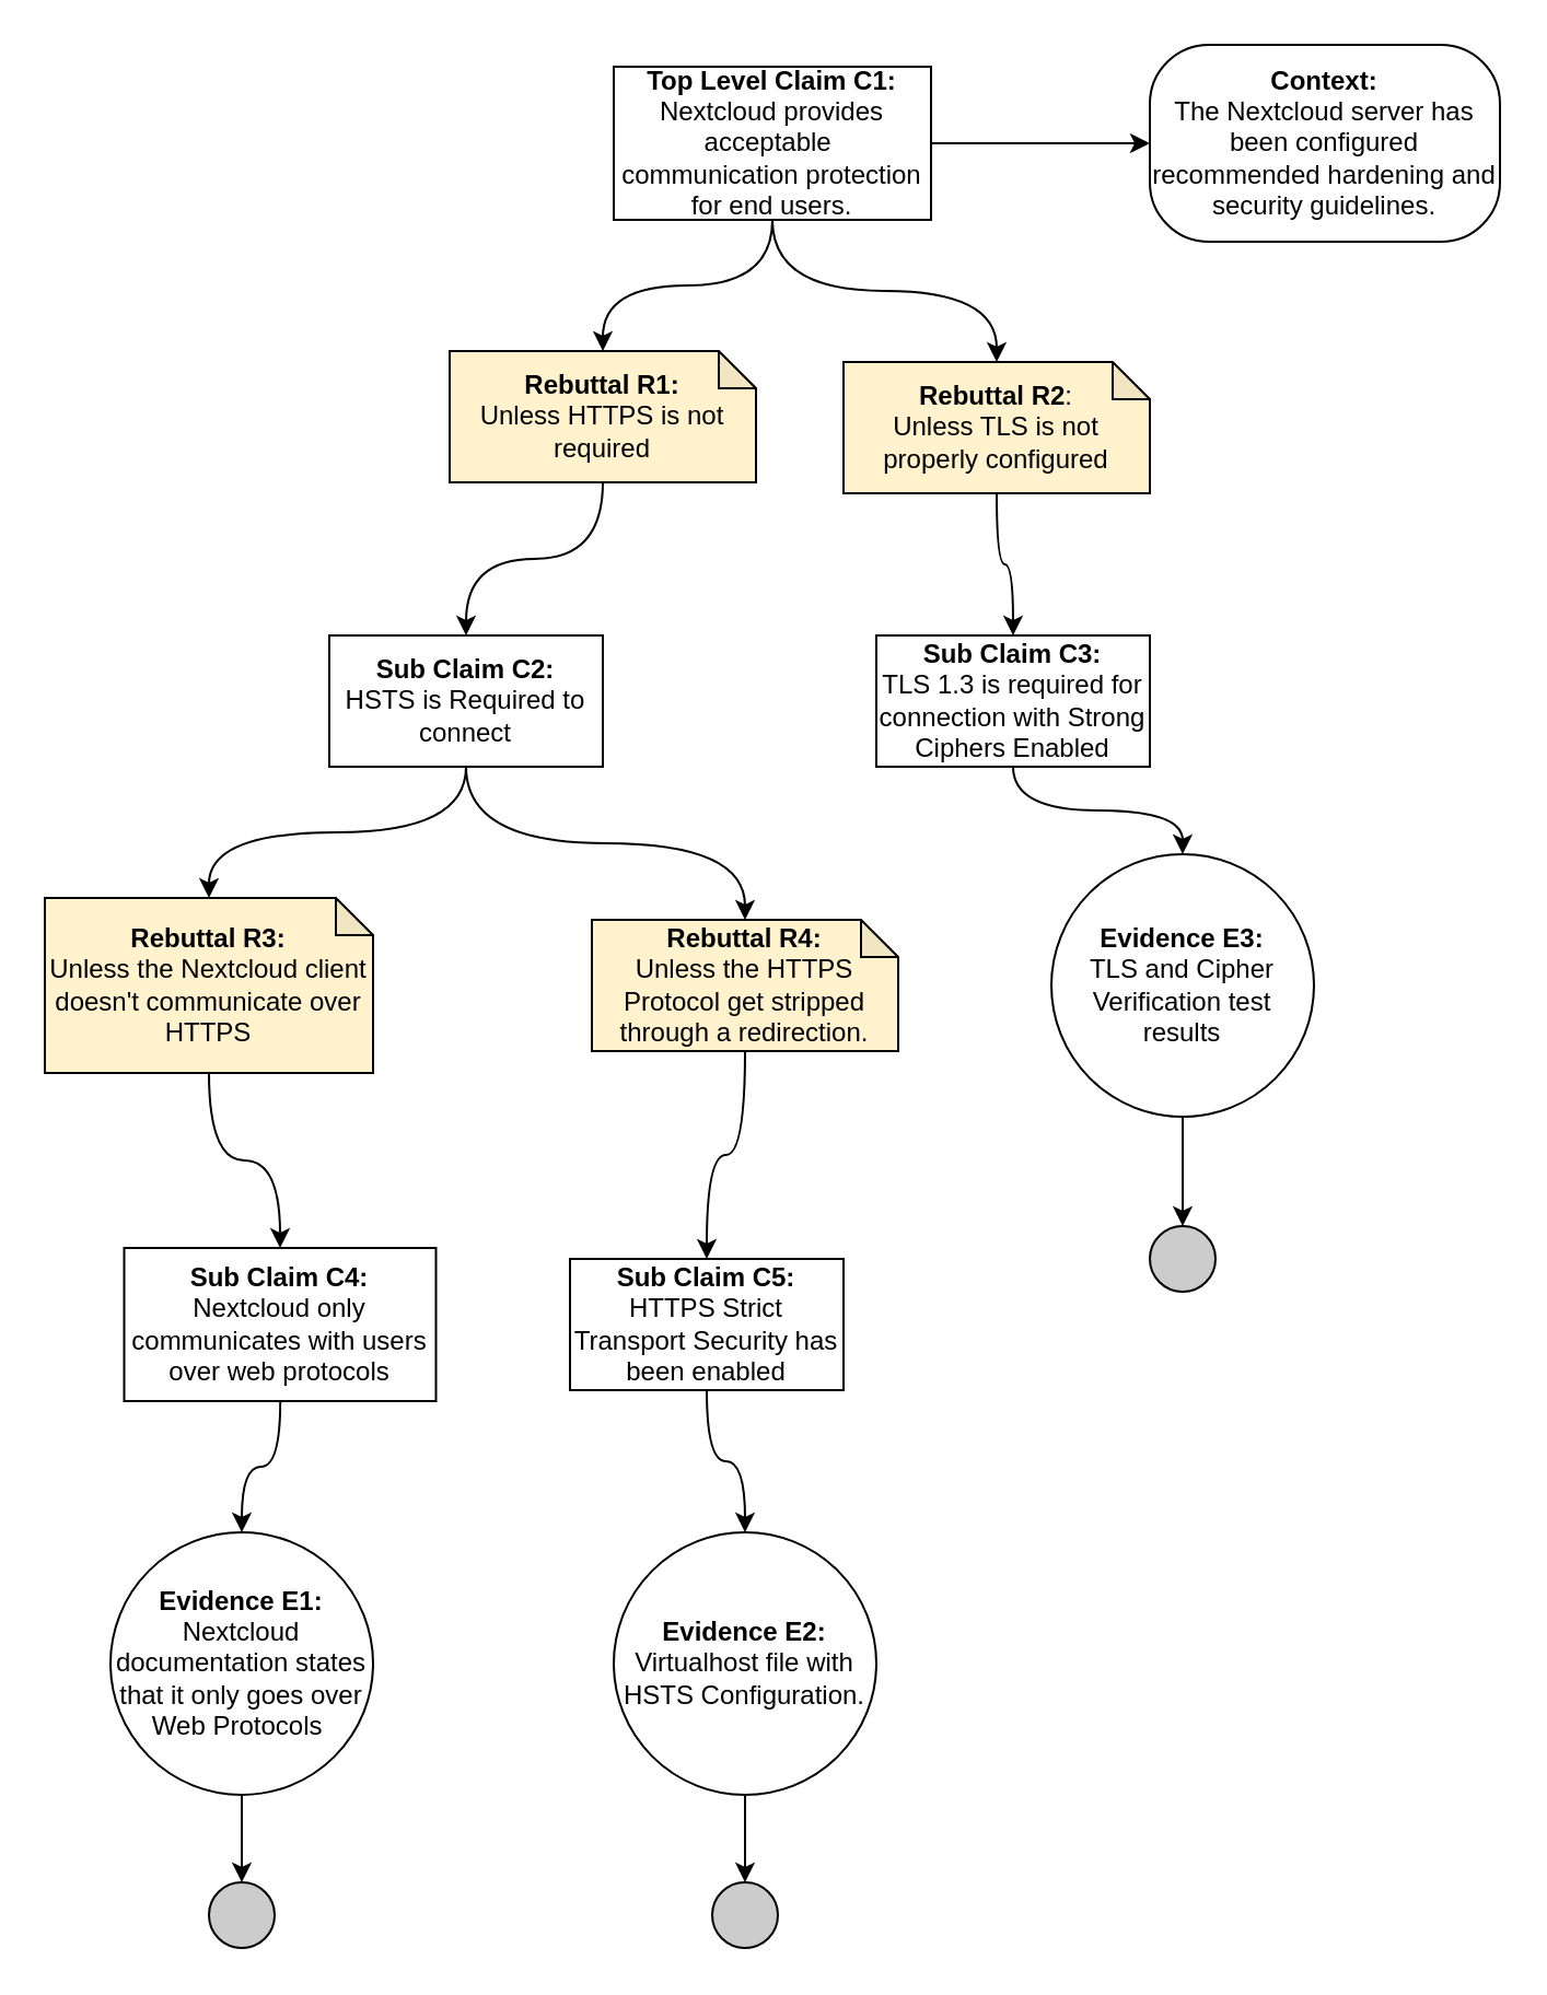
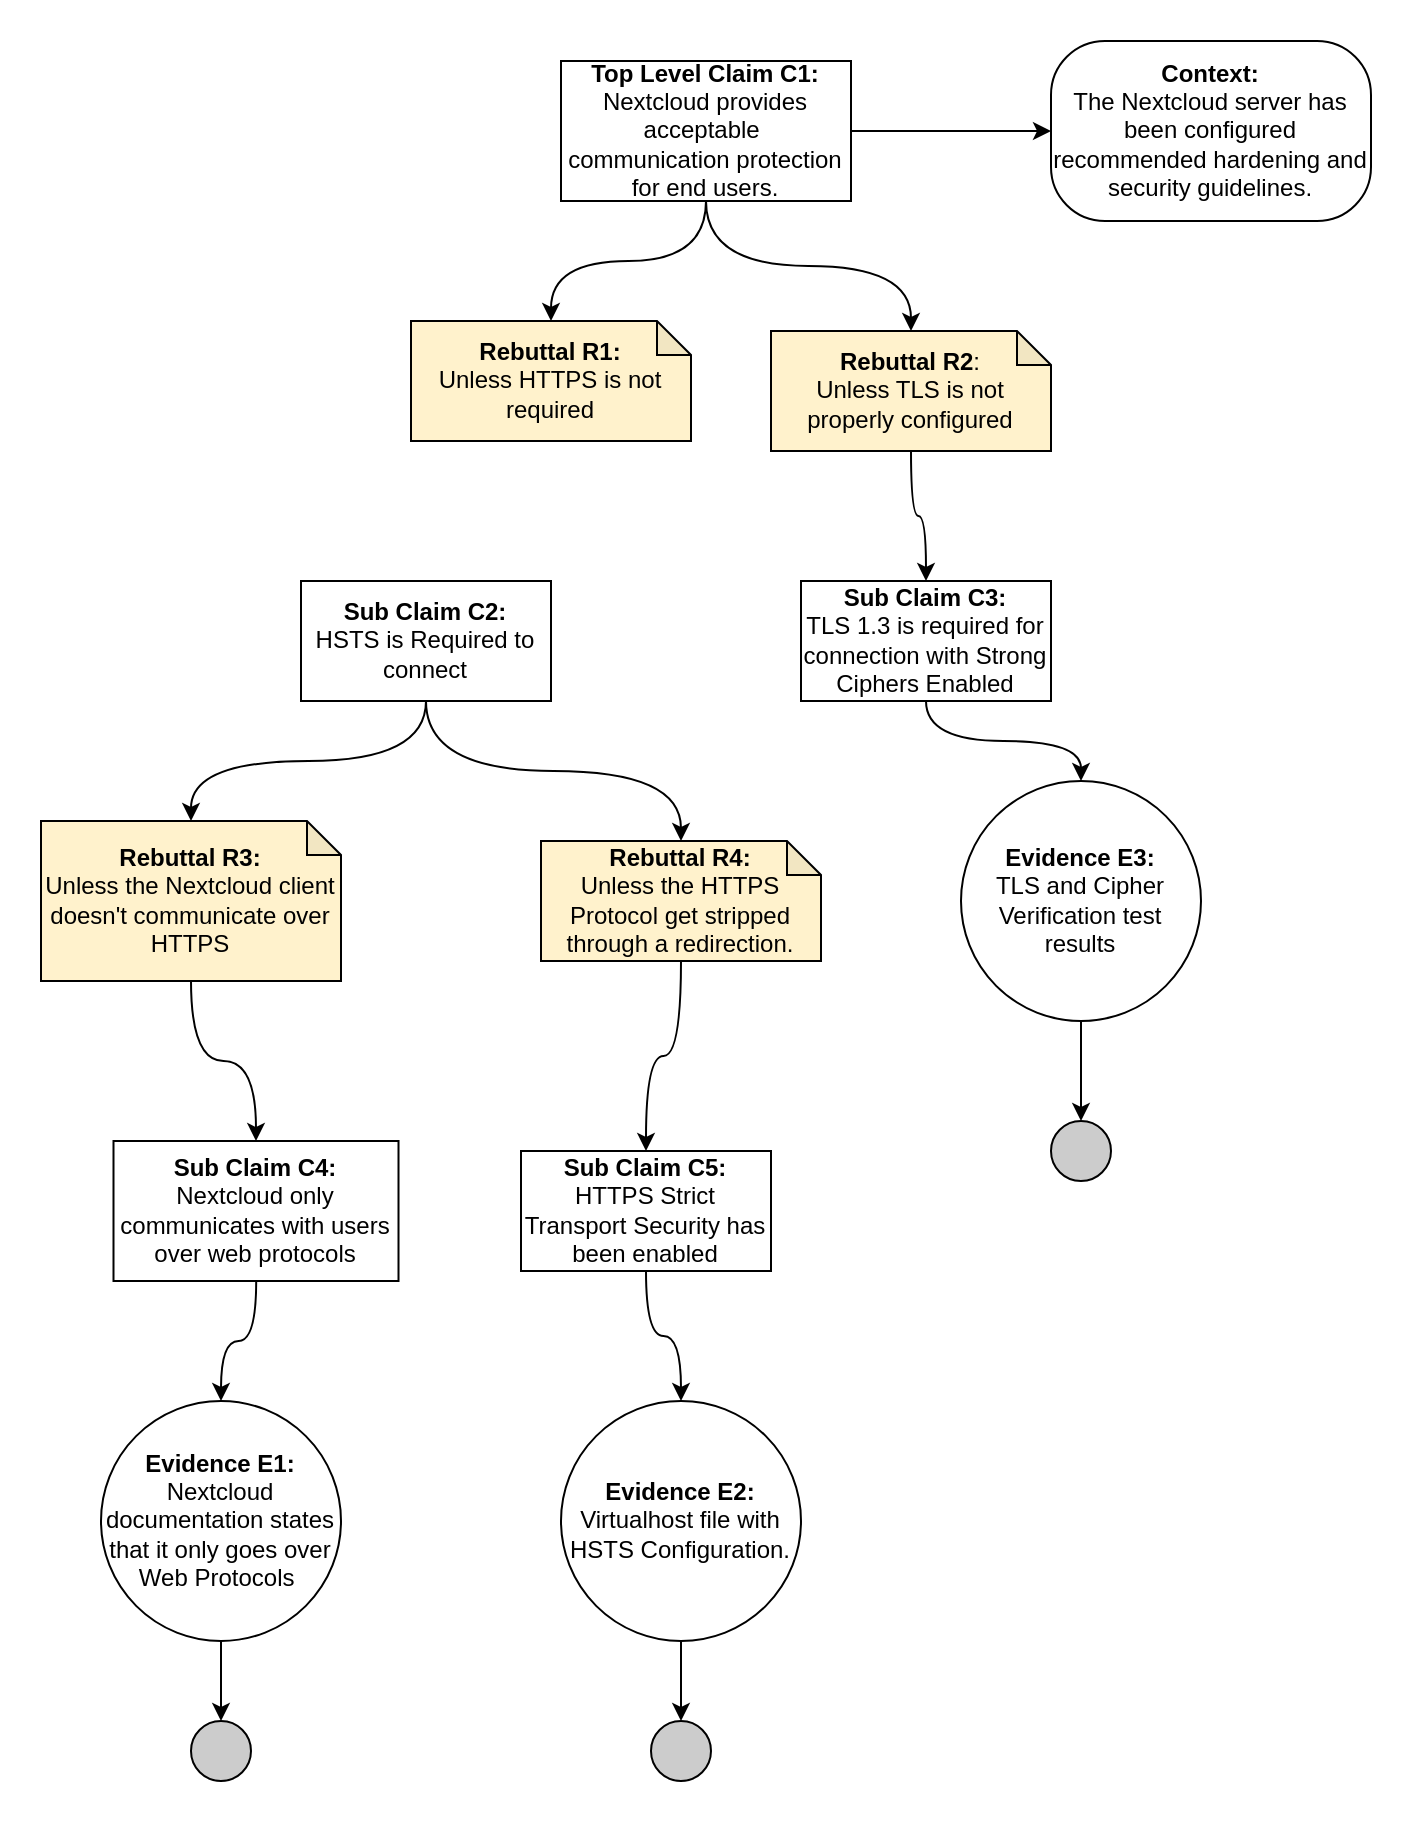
  <mxCell id="0" />
  <mxCell id="1" parent="0" />
  <mxCell id="2" style="edgeStyle=orthogonalEdgeStyle;rounded=0;orthogonalLoop=1;jettySize=auto;html=1;curved=1;exitX=0.5;exitY=1;exitDx=0;exitDy=0;" parent="1" source="5" target="7" edge="1"><mxGeometry relative="1" as="geometry" /></mxCell>
  <mxCell id="3" style="edgeStyle=orthogonalEdgeStyle;rounded=0;orthogonalLoop=1;jettySize=auto;html=1;entryX=0;entryY=0.5;entryDx=0;entryDy=0;curved=1;" parent="1" source="5" target="8" edge="1"><mxGeometry relative="1" as="geometry" /></mxCell>
  <mxCell id="4" style="edgeStyle=orthogonalEdgeStyle;rounded=0;orthogonalLoop=1;jettySize=auto;html=1;curved=1;exitX=0.5;exitY=1;exitDx=0;exitDy=0;" parent="1" source="5" target="11" edge="1"><mxGeometry relative="1" as="geometry" /></mxCell>
  <mxCell id="5" value="&lt;b&gt;Top Level Claim C1:&lt;/b&gt;&lt;br&gt;Nextcloud provides acceptable&amp;nbsp; communication protection for end users.&lt;b&gt;&lt;br&gt;&lt;/b&gt;" style="rounded=0;whiteSpace=wrap;html=1;" parent="1" vertex="1"><mxGeometry x="280" y="30" width="145" height="70" as="geometry" /></mxCell>
- <mxCell id="6" style="edgeStyle=orthogonalEdgeStyle;rounded=0;orthogonalLoop=1;jettySize=auto;html=1;entryX=0.5;entryY=0;entryDx=0;entryDy=0;curved=1;" parent="1" source="7" target="23" edge="1"><mxGeometry relative="1" as="geometry"><mxPoint x="330" y="320" as="targetPoint" /></mxGeometry></mxCell>
  <mxCell id="7" value="&lt;b&gt;Rebuttal R1:&lt;/b&gt;&lt;br&gt;Unless HTTPS is not required" style="shape=note;whiteSpace=wrap;html=1;backgroundOutline=1;darkOpacity=0.05;size=17;fillColor=#FFF2CC;" parent="1" vertex="1"><mxGeometry x="205" y="160" width="140" height="60" as="geometry" /></mxCell>
  <mxCell id="8" value="&lt;b&gt;Context:&lt;/b&gt;&lt;br&gt;The Nextcloud server has been configured recommended hardening and security guidelines." style="rounded=1;whiteSpace=wrap;html=1;arcSize=30;" parent="1" vertex="1"><mxGeometry x="525" y="20" width="160" height="90" as="geometry" /></mxCell>
  <mxCell id="9" style="edgeStyle=orthogonalEdgeStyle;rounded=0;orthogonalLoop=1;jettySize=auto;html=1;curved=1;exitX=0.5;exitY=1;exitDx=0;exitDy=0;" parent="1" source="23" target="14" edge="1"><mxGeometry relative="1" as="geometry"><mxPoint x="330" y="380" as="sourcePoint" /></mxGeometry></mxCell>
  <mxCell id="10" style="edgeStyle=orthogonalEdgeStyle;rounded=0;orthogonalLoop=1;jettySize=auto;html=1;curved=1;entryX=0.5;entryY=0;entryDx=0;entryDy=0;" parent="1" source="11" target="22" edge="1"><mxGeometry relative="1" as="geometry"><mxPoint x="560" y="280" as="targetPoint" /></mxGeometry></mxCell>
  <mxCell id="11" value="&lt;b&gt;Rebuttal R2&lt;/b&gt;:&lt;br&gt;Unless TLS is not properly configured" style="shape=note;whiteSpace=wrap;html=1;backgroundOutline=1;darkOpacity=0.05;size=17;fillColor=#FFF2CC;" parent="1" vertex="1"><mxGeometry x="385" y="165" width="140" height="60" as="geometry" /></mxCell>
  <mxCell id="12" style="edgeStyle=orthogonalEdgeStyle;rounded=0;orthogonalLoop=1;jettySize=auto;html=1;curved=1;exitX=0.5;exitY=1;exitDx=0;exitDy=0;entryX=0.5;entryY=0;entryDx=0;entryDy=0;" parent="1" source="22" target="16" edge="1"><mxGeometry relative="1" as="geometry"><mxPoint x="560" y="340" as="sourcePoint" /><mxPoint x="510" y="390" as="targetPoint" /></mxGeometry></mxCell>
  <mxCell id="13" style="edgeStyle=orthogonalEdgeStyle;rounded=0;orthogonalLoop=1;jettySize=auto;html=1;curved=1;entryX=0.5;entryY=0;entryDx=0;entryDy=0;" parent="1" source="14" target="24" edge="1"><mxGeometry relative="1" as="geometry"><mxPoint x="290" y="570" as="targetPoint" /></mxGeometry></mxCell>
  <mxCell id="14" value="&lt;b&gt;Rebuttal R4:&lt;/b&gt;&lt;br&gt;Unless the HTTPS Protocol get stripped through a redirection." style="shape=note;whiteSpace=wrap;html=1;backgroundOutline=1;darkOpacity=0.05;size=17;fillColor=#FFF2CC;" parent="1" vertex="1"><mxGeometry x="270" y="420" width="140" height="60" as="geometry" /></mxCell>
  <mxCell id="15" style="edgeStyle=orthogonalEdgeStyle;rounded=0;orthogonalLoop=1;jettySize=auto;html=1;" parent="1" source="16" target="26" edge="1"><mxGeometry relative="1" as="geometry" /></mxCell>
  <mxCell id="16" value="&lt;b&gt;Evidence E3:&lt;/b&gt;&lt;br&gt;TLS and Cipher Verification test results" style="ellipse;whiteSpace=wrap;html=1;aspect=fixed;fillColor=#ffffff;rounded=0;" parent="1" vertex="1"><mxGeometry x="480" y="390" width="120" height="120" as="geometry" /></mxCell>
  <mxCell id="17" style="edgeStyle=orthogonalEdgeStyle;rounded=0;orthogonalLoop=1;jettySize=auto;html=1;curved=1;exitX=0.5;exitY=1;exitDx=0;exitDy=0;" parent="1" source="24" target="19" edge="1"><mxGeometry relative="1" as="geometry"><mxPoint x="290" y="630" as="sourcePoint" /></mxGeometry></mxCell>
  <mxCell id="18" style="edgeStyle=orthogonalEdgeStyle;rounded=0;orthogonalLoop=1;jettySize=auto;html=1;" parent="1" source="19" target="25" edge="1"><mxGeometry relative="1" as="geometry" /></mxCell>
  <mxCell id="19" value="&lt;b&gt;Evidence E2:&lt;/b&gt;&lt;br&gt;Virtualhost file with HSTS Configuration." style="ellipse;whiteSpace=wrap;html=1;aspect=fixed;fillColor=#ffffff;rounded=0;" parent="1" vertex="1"><mxGeometry x="280" y="700" width="120" height="120" as="geometry" /></mxCell>
  <mxCell id="20" style="edgeStyle=orthogonalEdgeStyle;rounded=0;orthogonalLoop=1;jettySize=auto;html=1;curved=1;" parent="1" source="21" target="31" edge="1"><mxGeometry relative="1" as="geometry" /></mxCell>
  <mxCell id="21" value="&lt;b&gt;Sub Claim C4:&lt;/b&gt;&lt;br&gt;Nextcloud only communicates with users over web protocols" style="rounded=0;whiteSpace=wrap;html=1;" parent="1" vertex="1"><mxGeometry x="56.25" y="570" width="142.5" height="70" as="geometry" /></mxCell>
  <mxCell id="22" value="&lt;b style=&quot;border-color: var(--border-color);&quot;&gt;Sub Claim C3:&lt;/b&gt;&lt;br style=&quot;border-color: var(--border-color);&quot;&gt;TLS 1.3 is required for connection with Strong Ciphers Enabled&lt;b&gt;&lt;br&gt;&lt;/b&gt;" style="rounded=0;whiteSpace=wrap;html=1;" parent="1" vertex="1"><mxGeometry x="400" y="290" width="125" height="60" as="geometry" /></mxCell>
  <mxCell id="23" value="&lt;b style=&quot;border-color: var(--border-color);&quot;&gt;Sub Claim C2:&lt;/b&gt;&lt;br style=&quot;border-color: var(--border-color);&quot;&gt;HSTS is Required to connect&lt;b&gt;&lt;br&gt;&lt;/b&gt;" style="rounded=0;whiteSpace=wrap;html=1;" parent="1" vertex="1"><mxGeometry x="150" y="290" width="125" height="60" as="geometry" /></mxCell>
  <mxCell id="24" value="&lt;b style=&quot;border-color: var(--border-color);&quot;&gt;Sub Claim C5:&lt;/b&gt;&lt;br style=&quot;border-color: var(--border-color);&quot;&gt;HTTPS Strict Transport Security has been enabled&lt;b&gt;&lt;br&gt;&lt;/b&gt;" style="rounded=0;whiteSpace=wrap;html=1;" parent="1" vertex="1"><mxGeometry x="260" y="575" width="125" height="60" as="geometry" /></mxCell>
  <mxCell id="25" value="" style="ellipse;whiteSpace=wrap;html=1;aspect=fixed;fillColor=#CCCCCC;" parent="1" vertex="1"><mxGeometry x="325" y="860" width="30" height="30" as="geometry" /></mxCell>
  <mxCell id="26" value="" style="ellipse;whiteSpace=wrap;html=1;aspect=fixed;fillColor=#CCCCCC;" parent="1" vertex="1"><mxGeometry x="525" y="560" width="30" height="30" as="geometry" /></mxCell>
  <mxCell id="27" style="edgeStyle=orthogonalEdgeStyle;rounded=0;orthogonalLoop=1;jettySize=auto;html=1;entryX=0.5;entryY=0;entryDx=0;entryDy=0;curved=1;" parent="1" source="28" target="21" edge="1"><mxGeometry relative="1" as="geometry" /></mxCell>
  <mxCell id="28" value="&lt;b&gt;Rebuttal R3:&lt;/b&gt;&lt;br&gt;Unless the Nextcloud client doesn't communicate over HTTPS" style="shape=note;whiteSpace=wrap;html=1;backgroundOutline=1;darkOpacity=0.05;size=17;fillColor=#FFF2CC;" parent="1" vertex="1"><mxGeometry x="20" y="410" width="150" height="80" as="geometry" /></mxCell>
  <mxCell id="29" style="edgeStyle=orthogonalEdgeStyle;rounded=0;orthogonalLoop=1;jettySize=auto;html=1;entryX=0.5;entryY=0;entryDx=0;entryDy=0;entryPerimeter=0;curved=1;" parent="1" source="23" target="28" edge="1"><mxGeometry relative="1" as="geometry" /></mxCell>
  <mxCell id="30" style="edgeStyle=orthogonalEdgeStyle;rounded=0;orthogonalLoop=1;jettySize=auto;html=1;entryX=0.5;entryY=0;entryDx=0;entryDy=0;" parent="1" source="31" target="32" edge="1"><mxGeometry relative="1" as="geometry" /></mxCell>
  <mxCell id="31" value="&lt;b&gt;Evidence E1:&lt;/b&gt;&lt;br&gt;Nextcloud documentation states that it only goes over Web Protocols&amp;nbsp;" style="ellipse;whiteSpace=wrap;html=1;aspect=fixed;fillColor=#ffffff;rounded=0;" parent="1" vertex="1"><mxGeometry x="50" y="700" width="120" height="120" as="geometry" /></mxCell>
  <mxCell id="32" value="" style="ellipse;whiteSpace=wrap;html=1;aspect=fixed;fillColor=#CCCCCC;" parent="1" vertex="1"><mxGeometry x="95" y="860" width="30" height="30" as="geometry" /></mxCell>
